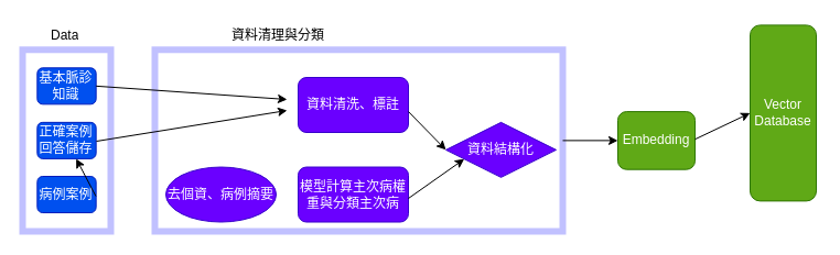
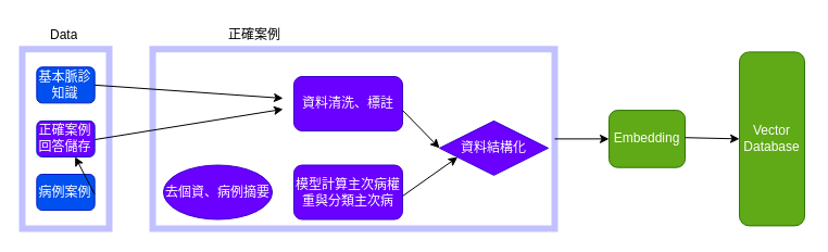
  <mxCell id="0" />
  <mxCell id="1" parent="0" />
- <mxCell id="2" value="Vector&lt;div&gt;Database&lt;/div&gt;" style="rounded=1;whiteSpace=wrap;html=1;fillColor=#60a917;fontColor=#ffffff;strokeColor=#2D7600;" vertex="1" parent="1"><mxGeometry x="680" y="22.38" width="60" height="160" as="geometry" /></mxCell>
+ <mxCell id="2" value="Vector&lt;div&gt;Database&lt;/div&gt;" style="rounded=1;whiteSpace=wrap;html=1;fillColor=#60a917;fontColor=#ffffff;strokeColor=#2D7600;" vertex="1" parent="1"><mxGeometry x="680" y="47.38" width="60" height="160" as="geometry" /></mxCell>
  <mxCell id="3" value="" style="rounded=0;whiteSpace=wrap;html=1;opacity=30;strokeColor=#3333FF;strokeWidth=6;" vertex="1" parent="1"><mxGeometry x="20" y="44.783" width="80" height="165.217" as="geometry" /></mxCell>
  <mxCell id="4" value="基本脈診知識" style="rounded=1;whiteSpace=wrap;html=1;fillColor=#0050ef;fontColor=#ffffff;strokeColor=#001DBC;" vertex="1" parent="1"><mxGeometry x="33.333" y="61.304" width="53.333" height="33.043" as="geometry" /></mxCell>
  <mxCell id="5" value="病例案例" style="rounded=1;whiteSpace=wrap;html=1;fillColor=#0050ef;fontColor=#ffffff;strokeColor=#001DBC;" vertex="1" parent="1"><mxGeometry x="33.333" y="160" width="53.333" height="33.043" as="geometry" /></mxCell>
- <mxCell id="6" value="正確案例&lt;div&gt;回答儲存&lt;/div&gt;" style="rounded=1;whiteSpace=wrap;html=1;fillColor=#0050ef;fontColor=#ffffff;strokeColor=#001DBC;" vertex="1" parent="1"><mxGeometry x="33.333" y="110.865" width="53.333" height="33.043" as="geometry" /></mxCell>
+ <mxCell id="6" value="正確案例&lt;div&gt;回答儲存&lt;/div&gt;" style="rounded=1;whiteSpace=wrap;html=1;fillColor=#6a00ff;fontColor=#ffffff;strokeColor=#001DBC;" vertex="1" parent="1"><mxGeometry x="33.333" y="110.865" width="53.333" height="33.043" as="geometry" /></mxCell>
  <mxCell id="7" value="Data" style="text;strokeColor=none;fillColor=none;align=left;verticalAlign=middle;spacingLeft=4;spacingRight=4;overflow=hidden;points=[[0,0.5],[1,0.5]];portConstraint=eastwest;rotatable=0;whiteSpace=wrap;html=1;" vertex="1" parent="1"><mxGeometry x="40" y="20" width="40" height="24.78" as="geometry" /></mxCell>
  <mxCell id="8" value="" style="rounded=0;whiteSpace=wrap;html=1;opacity=30;strokeColor=#3333FF;strokeWidth=6;" vertex="1" parent="1"><mxGeometry x="140" y="44.78" width="370" height="165.22" as="geometry" /></mxCell>
  <mxCell id="9" value="去個資、病例摘要" style="ellipse;whiteSpace=wrap;html=1;fillColor=#6a00ff;fontColor=#ffffff;strokeColor=#3700CC;" vertex="1" parent="1"><mxGeometry x="150" y="151.52" width="100" height="50" as="geometry" /></mxCell>
  <mxCell id="10" value="模型計算主次病權重與分類主次病" style="rounded=1;whiteSpace=wrap;html=1;fillColor=#6a00ff;fontColor=#ffffff;strokeColor=#3700CC;" vertex="1" parent="1"><mxGeometry x="270" y="151.52" width="100" height="50" as="geometry" /></mxCell>
- <mxCell id="11" value="資料清理與分類" style="text;strokeColor=none;fillColor=none;align=left;verticalAlign=middle;spacingLeft=4;spacingRight=4;overflow=hidden;points=[[0,0.5],[1,0.5]];portConstraint=eastwest;rotatable=0;whiteSpace=wrap;html=1;" vertex="1" parent="1"><mxGeometry x="204" y="20" width="96" height="24.78" as="geometry" /></mxCell>
+ <mxCell id="11" value="正確案例" style="text;strokeColor=none;fillColor=none;align=left;verticalAlign=middle;spacingLeft=4;spacingRight=4;overflow=hidden;points=[[0,0.5],[1,0.5]];portConstraint=eastwest;rotatable=0;whiteSpace=wrap;html=1;" vertex="1" parent="1"><mxGeometry x="204" y="20" width="96" height="24.78" as="geometry" /></mxCell>
  <mxCell id="12" value="資料結構化" style="rhombus;whiteSpace=wrap;html=1;fillColor=#6a00ff;fontColor=#ffffff;strokeColor=#3700CC;" vertex="1" parent="1"><mxGeometry x="404" y="110.86" width="100" height="50" as="geometry" /></mxCell>
  <mxCell id="13" value="資料清洗、標註" style="rounded=1;whiteSpace=wrap;html=1;fillColor=#6a00ff;fontColor=#ffffff;strokeColor=#3700CC;" vertex="1" parent="1"><mxGeometry x="270" y="70" width="100" height="50" as="geometry" /></mxCell>
  <mxCell id="14" value="" style="endArrow=classic;html=1;rounded=0;exitX=1;exitY=0.5;exitDx=0;exitDy=0;" edge="1" parent="1" source="4"><mxGeometry width="50" height="50" relative="1" as="geometry"><mxPoint x="220" y="143.91" as="sourcePoint" /><mxPoint x="260" y="90" as="targetPoint" /></mxGeometry></mxCell>
  <mxCell id="15" value="" style="endArrow=classic;html=1;rounded=0;exitX=1;exitY=0.5;exitDx=0;exitDy=0;" edge="1" parent="1"><mxGeometry width="50" height="50" relative="1" as="geometry"><mxPoint x="87" y="128" as="sourcePoint" /><mxPoint x="260" y="100" as="targetPoint" /></mxGeometry></mxCell>
  <mxCell id="16" value="" style="endArrow=classic;html=1;rounded=0;exitX=0.996;exitY=0.546;exitDx=0;exitDy=0;exitPerimeter=0;" edge="1" parent="1" source="5" target="6"><mxGeometry width="50" height="50" relative="1" as="geometry"><mxPoint x="100" y="210" as="sourcePoint" /><mxPoint x="150" y="160" as="targetPoint" /></mxGeometry></mxCell>
  <mxCell id="17" value="" style="endArrow=classic;html=1;rounded=0;entryX=0;entryY=0.75;entryDx=0;entryDy=0;exitX=1;exitY=0.5;exitDx=0;exitDy=0;" edge="1" parent="1" target="12"><mxGeometry width="50" height="50" relative="1" as="geometry"><mxPoint x="370" y="180" as="sourcePoint" /><mxPoint x="390" y="180" as="targetPoint" /></mxGeometry></mxCell>
  <mxCell id="18" value="Embedding" style="rounded=1;whiteSpace=wrap;html=1;fillColor=#60a917;fontColor=#ffffff;strokeColor=#2D7600;" vertex="1" parent="1"><mxGeometry x="560" y="101.08" width="70" height="52.61" as="geometry" /></mxCell>
  <mxCell id="19" value="" style="endArrow=classic;html=1;rounded=0;exitX=1;exitY=0.5;exitDx=0;exitDy=0;entryX=0;entryY=0.5;entryDx=0;entryDy=0;" edge="1" parent="1" source="8" target="18"><mxGeometry width="50" height="50" relative="1" as="geometry"><mxPoint x="510" y="160" as="sourcePoint" /><mxPoint x="560" y="110" as="targetPoint" /></mxGeometry></mxCell>
  <mxCell id="20" value="" style="endArrow=classic;html=1;rounded=0;exitX=1;exitY=0.5;exitDx=0;exitDy=0;entryX=0;entryY=0.5;entryDx=0;entryDy=0;" edge="1" parent="1" target="2"><mxGeometry width="50" height="50" relative="1" as="geometry"><mxPoint x="630" y="126.21" as="sourcePoint" /><mxPoint x="680" y="124.21" as="targetPoint" /></mxGeometry></mxCell>
  <mxCell id="21" value="" style="endArrow=classic;html=1;rounded=0;entryX=0;entryY=0.5;entryDx=0;entryDy=0;exitX=1;exitY=0.5;exitDx=0;exitDy=0;" edge="1" parent="1" target="12"><mxGeometry width="50" height="50" relative="1" as="geometry"><mxPoint x="370" y="101.08" as="sourcePoint" /><mxPoint x="404" y="69.08" as="targetPoint" /></mxGeometry></mxCell>
